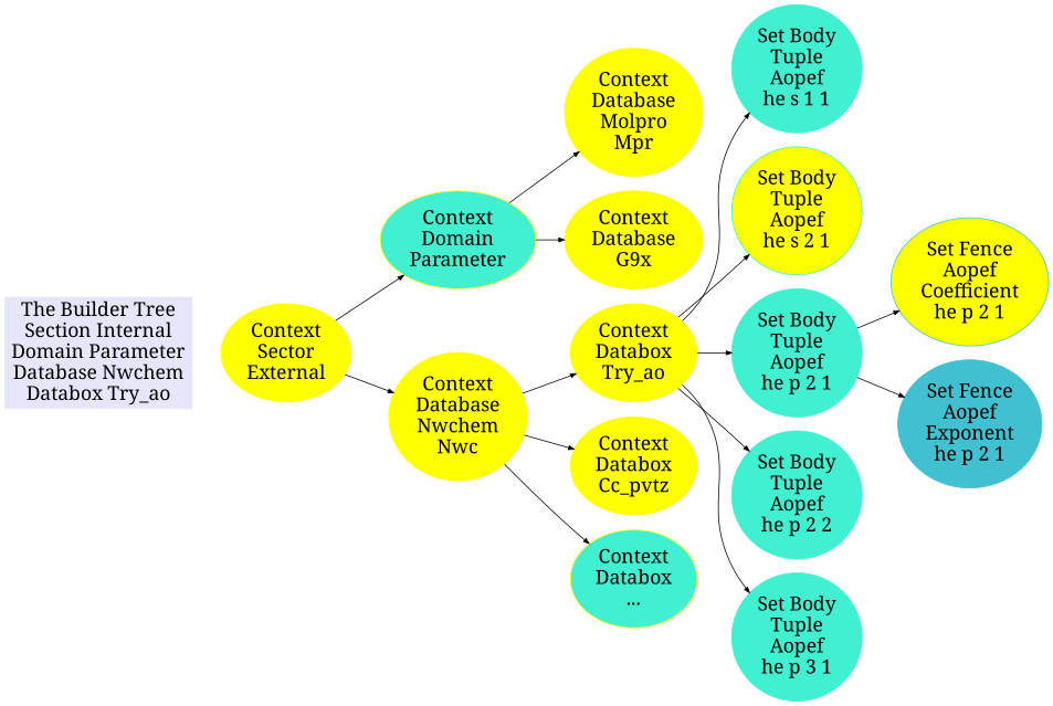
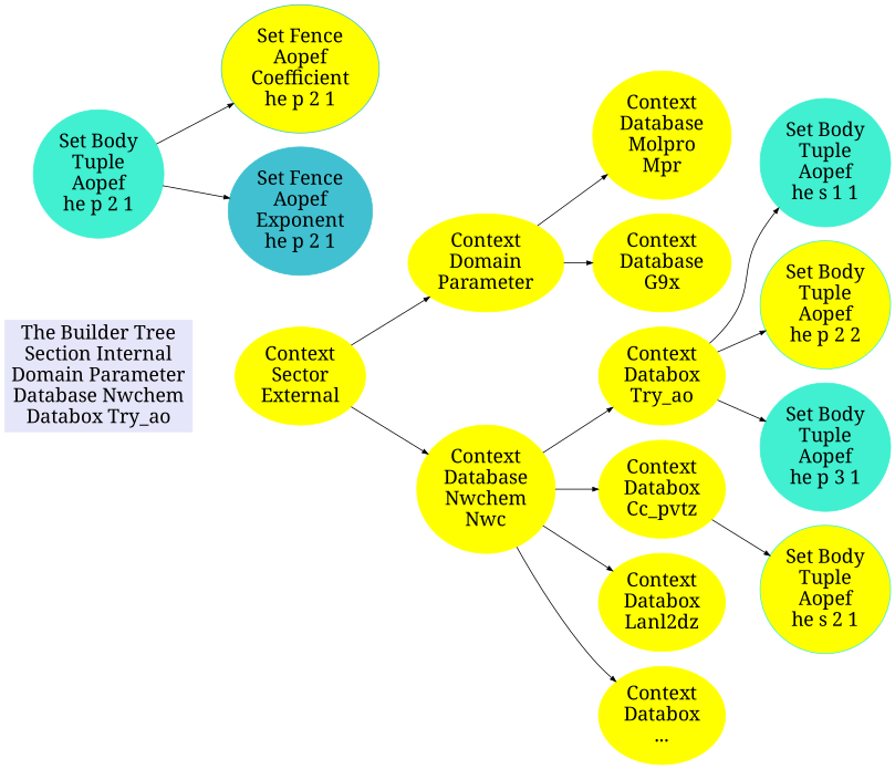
  digraph {
    fontname="Noto Serif"
    rankdir=LR
    node [color=yellow fontname="Noto Serif" fontsize=24 style=filled fontcolor=black]
    edge [arrowsize=0.7 dir=down fontname="Noto Serif" fontsize=12]
    n1 [color=lavender label="The Builder Tree\nSection Internal\nDomain Parameter\nDatabase Nwchem\nDatabox Try_ao" shape=box fontcolor=""]
    "Context\nSector\nExternal"
-   "Context\nDomain\nParameter" [fillcolor="#40f0d0"]
+   "Context\nDomain\nParameter"
    "Context\nDatabase\nNwchem\nNwc"
    "Context\nDatabase\nMolpro\nMpr"
    "Context\nDatabase\nG9x"
    "Context\nDatabox\nTry_ao"
    "Context\nDatabox\nCc_pvtz"
-   "Context\nDatabox\n..." [fillcolor="#40f0d0"]
+   "Context\nDatabox\nLanl2dz"
+   "Context\nDatabox\n..."
    "Set Body\nTuple\nAopef\nhe s 1 1" [color="#40f0d0"]
    "Set Body\nTuple\nAopef\nhe s 2 1" [color="#40f0d0" fillcolor=yellow]
    "Set Body\nTuple\nAopef\nhe p 2 1" [color="#40f0d0"]
-   "Set Body\nTuple\nAopef\nhe p 2 2" [color="#40f0d0"]
+   "Set Body\nTuple\nAopef\nhe p 2 2" [color="#40f0d0" fillcolor=yellow]
    "Set Body\nTuple\nAopef\nhe p 3 1" [color="#40f0d0"]
    "Set Fence\nAopef\nCoefficient\nhe p 2 1" [color="#40c0d0" fillcolor=yellow]
    "Set Fence\nAopef\nExponent\nhe p 2 1" [color="#40c0d0"]
    n1 -> "Context\nSector\nExternal" [style=invis]
    "Context\nSector\nExternal" -> "Context\nDomain\nParameter"
    "Context\nSector\nExternal" -> "Context\nDatabase\nNwchem\nNwc"
    "Context\nDomain\nParameter" -> "Context\nDatabase\nMolpro\nMpr"
    "Context\nDomain\nParameter" -> "Context\nDatabase\nG9x"
    "Context\nDatabase\nNwchem\nNwc" -> "Context\nDatabox\nTry_ao"
    "Context\nDatabase\nNwchem\nNwc" -> "Context\nDatabox\nCc_pvtz"
+   "Context\nDatabase\nNwchem\nNwc" -> "Context\nDatabox\nLanl2dz"
    "Context\nDatabase\nNwchem\nNwc" -> "Context\nDatabox\n..."
    "Context\nDatabox\nTry_ao" -> "Set Body\nTuple\nAopef\nhe s 1 1"
-   "Context\nDatabox\nTry_ao" -> "Set Body\nTuple\nAopef\nhe s 2 1"
-   "Context\nDatabox\nTry_ao" -> "Set Body\nTuple\nAopef\nhe p 2 1"
+   "Context\nDatabox\nCc_pvtz" -> "Set Body\nTuple\nAopef\nhe s 2 1"
    "Context\nDatabox\nTry_ao" -> "Set Body\nTuple\nAopef\nhe p 2 2"
    "Context\nDatabox\nTry_ao" -> "Set Body\nTuple\nAopef\nhe p 3 1"
    "Set Body\nTuple\nAopef\nhe p 2 1" -> "Set Fence\nAopef\nCoefficient\nhe p 2 1"
    "Set Body\nTuple\nAopef\nhe p 2 1" -> "Set Fence\nAopef\nExponent\nhe p 2 1"
  }
